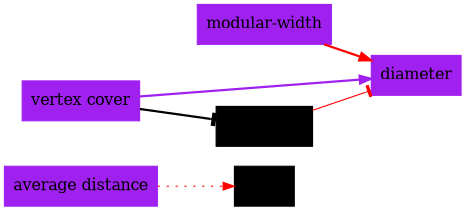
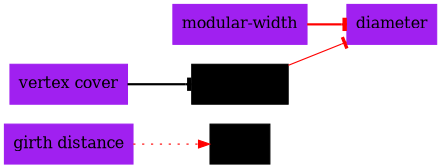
  digraph {
    rankdir=LR
    node [color=purple shape=box style=filled]
    edge [arrowhead=normal color=red decorate=true lblstyle="above, sloped" style=bold weight=100 penwidth=2.0]
    n1 [color=black label=girth]
    n2 [label=diameter]
-   n3 [label="average distance"]
+   n3 [label="girth distance"]
    n4 [label="modular-width"]
    n5 [color=black label=treedepth]
    n6 [label="vertex cover"]
    n3 -> n1 [style=dotted weight=1 penwidth=""]
-   n4 -> n2
+   n4 -> n2 [arrowhead=tee]
    n5 -> n2 [arrowhead=tee penwidth=1.0 style=solid weight=1]
-   n6 -> n2 [color=purple style=solid]
    n6 -> n5 [arrowhead=tee color=black]
  }
